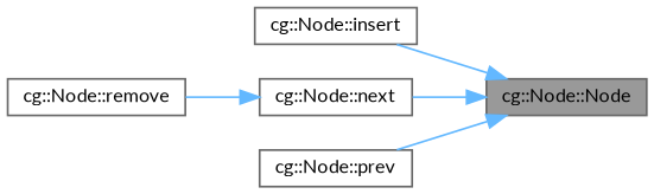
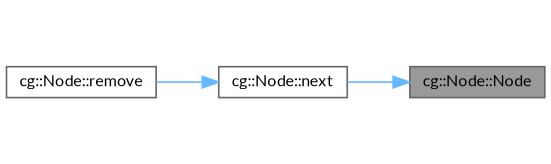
  digraph {
    fontname=Lato
    rankdir=RL
    node [color=grey40 fillcolor=white fontname=Lato fontsize=10 shape=box style=filled]
    edge [color=steelblue1 dir=back fontname=Lato fontsize=10 labelfontname=Helvetica labelfontsize=10 style=solid]
    n1 [color=gray40 fillcolor=grey60 fontcolor=black height=0.2 label="cg::Node::Node" width=0.4]
-   n2 [height=0.2 label="cg::Node::insert" width=0.4]
    n3 [height=0.2 label="cg::Node::next" width=0.4]
-   n4 [height=0.2 label="cg::Node::prev" width=0.4]
    n5 [height=0.2 label="cg::Node::remove" width=0.4]
-   n1 -> n2
    n1 -> n3
-   n1 -> n4
    n3 -> n5
  }
